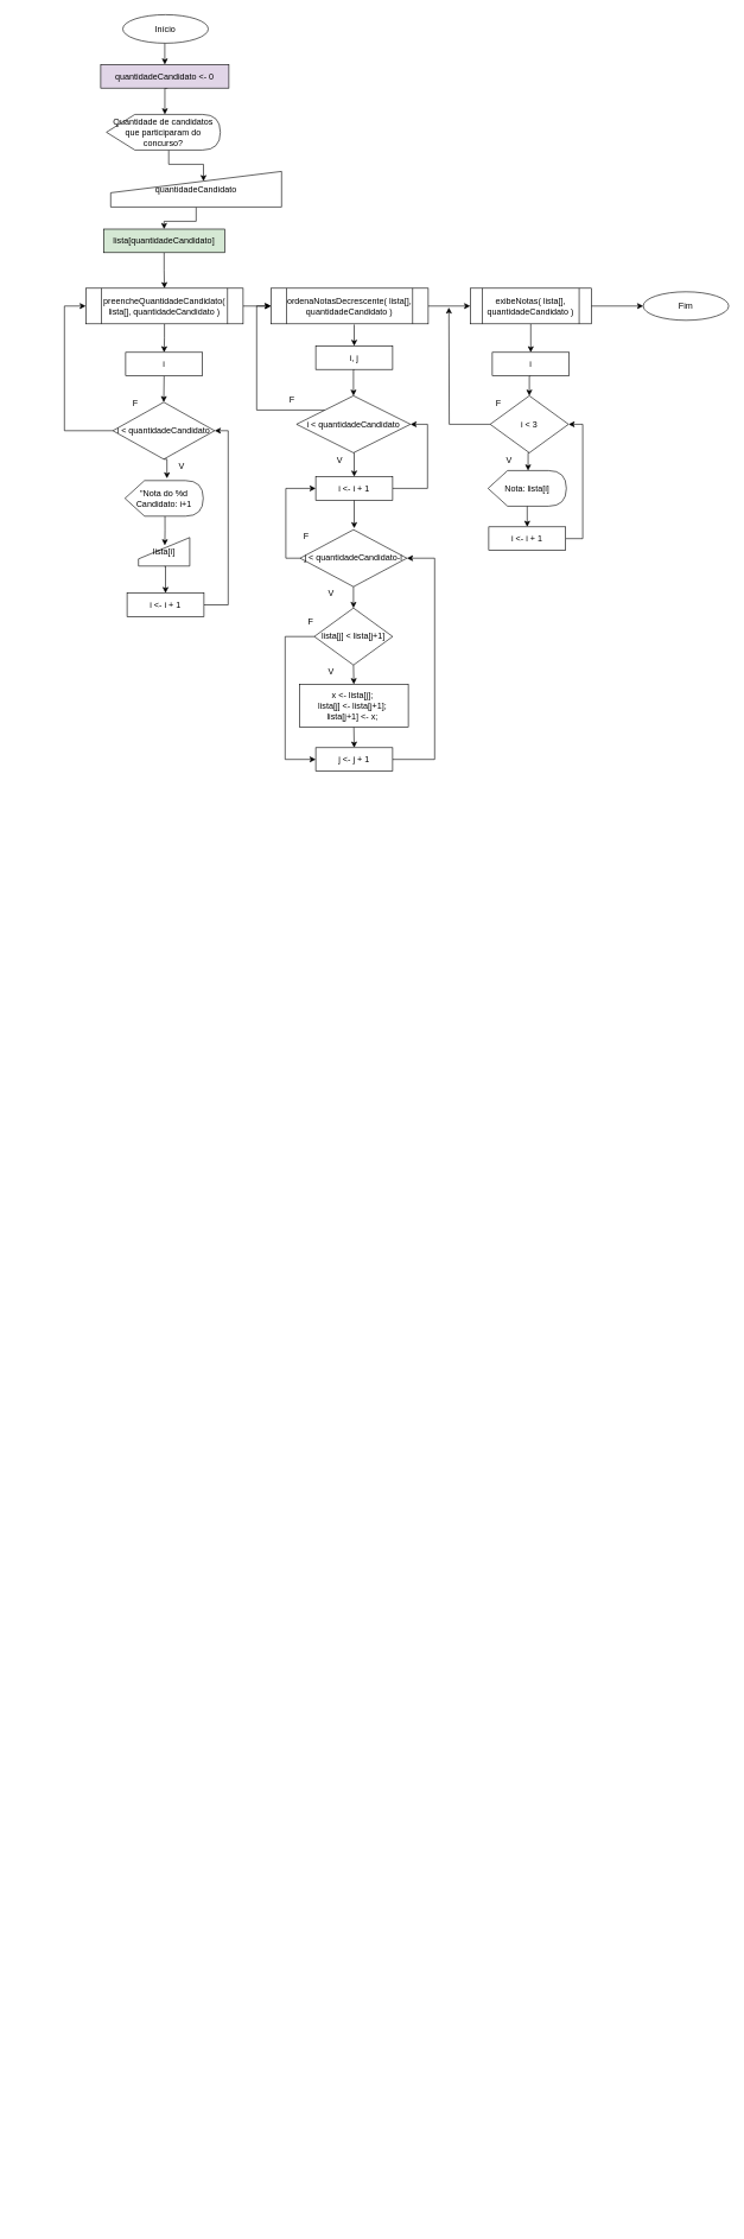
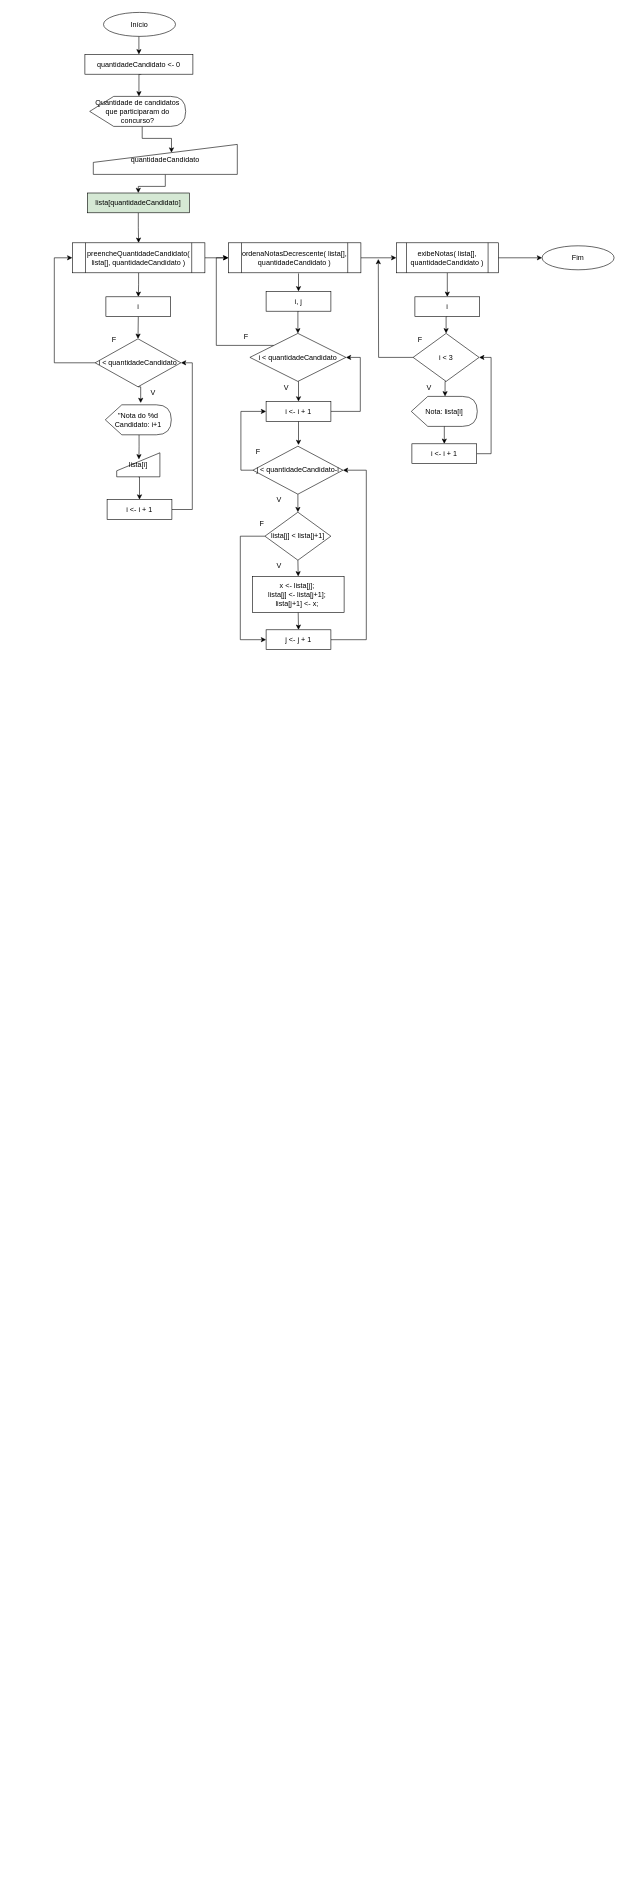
  <mxCell id="0" />
  <mxCell id="1" parent="0" />
  <mxCell id="2" style="edgeStyle=orthogonalEdgeStyle;rounded=0;orthogonalLoop=1;jettySize=auto;html=1;exitX=1;exitY=0.5;exitDx=0;exitDy=0;entryX=0.5;entryY=0;entryDx=0;entryDy=0;" parent="1" edge="1"><mxGeometry relative="1" as="geometry"><mxPoint x="540" y="2771" as="sourcePoint" /></mxGeometry></mxCell>
  <mxCell id="3" style="edgeStyle=orthogonalEdgeStyle;rounded=0;orthogonalLoop=1;jettySize=auto;html=1;exitX=0;exitY=0.5;exitDx=0;exitDy=0;entryX=0;entryY=0;entryDx=40;entryDy=0;entryPerimeter=0;" parent="1" edge="1"><mxGeometry relative="1" as="geometry"><mxPoint x="460" y="2771" as="sourcePoint" /></mxGeometry></mxCell>
  <mxCell id="4" style="edgeStyle=orthogonalEdgeStyle;rounded=0;orthogonalLoop=1;jettySize=auto;html=1;exitX=1;exitY=0.5;exitDx=0;exitDy=0;" parent="1" edge="1"><mxGeometry relative="1" as="geometry"><mxPoint x="620" y="2851" as="sourcePoint" /></mxGeometry></mxCell>
  <mxCell id="5" style="edgeStyle=orthogonalEdgeStyle;rounded=0;orthogonalLoop=1;jettySize=auto;html=1;exitX=0;exitY=0.5;exitDx=0;exitDy=0;entryX=0;entryY=0;entryDx=40;entryDy=0;entryPerimeter=0;" parent="1" edge="1"><mxGeometry relative="1" as="geometry"><mxPoint x="540" y="2851" as="sourcePoint" /></mxGeometry></mxCell>
  <mxCell id="6" style="edgeStyle=orthogonalEdgeStyle;rounded=0;orthogonalLoop=1;jettySize=auto;html=1;exitX=0;exitY=0.5;exitDx=0;exitDy=0;entryX=0;entryY=0;entryDx=40;entryDy=0;entryPerimeter=0;" parent="1" edge="1"><mxGeometry relative="1" as="geometry"><mxPoint x="620" y="2931" as="sourcePoint" /></mxGeometry></mxCell>
  <mxCell id="7" style="edgeStyle=orthogonalEdgeStyle;rounded=0;orthogonalLoop=1;jettySize=auto;html=1;exitX=1;exitY=0.5;exitDx=0;exitDy=0;entryX=0;entryY=0;entryDx=40;entryDy=0;entryPerimeter=0;" parent="1" edge="1"><mxGeometry relative="1" as="geometry"><mxPoint x="700" y="2931" as="sourcePoint" /></mxGeometry></mxCell>
  <mxCell id="8" style="edgeStyle=orthogonalEdgeStyle;rounded=0;orthogonalLoop=1;jettySize=auto;html=1;exitX=1;exitY=0.5;exitDx=0;exitDy=0;entryX=0;entryY=0.5;entryDx=0;entryDy=0;" parent="1" edge="1"><mxGeometry relative="1" as="geometry"><Array as="points"><mxPoint x="200" y="2971" /><mxPoint x="200" y="3121" /><mxPoint x="20" y="3121" /><mxPoint x="20" y="2691" /></Array><mxPoint x="80" y="2691" as="targetPoint" /></mxGeometry></mxCell>
  <mxCell id="9" style="edgeStyle=orthogonalEdgeStyle;rounded=0;orthogonalLoop=1;jettySize=auto;html=1;exitX=0.5;exitY=1;exitDx=0;exitDy=0;entryX=0.5;entryY=0;entryDx=0;entryDy=0;" parent="1" source="10" target="12" edge="1"><mxGeometry relative="1" as="geometry" /></mxCell>
  <mxCell id="10" value="Início" style="ellipse;whiteSpace=wrap;html=1;" parent="1" vertex="1"><mxGeometry x="172" y="20" width="120" height="40" as="geometry" /></mxCell>
  <mxCell id="11" style="edgeStyle=orthogonalEdgeStyle;rounded=0;orthogonalLoop=1;jettySize=auto;html=1;exitX=0.5;exitY=1;exitDx=0;exitDy=0;entryX=0.513;entryY=0;entryDx=0;entryDy=0;entryPerimeter=0;" parent="1" edge="1"><mxGeometry relative="1" as="geometry"><mxPoint x="235" y="123" as="sourcePoint" /><mxPoint x="231.08" y="160" as="targetPoint" /></mxGeometry></mxCell>
- <mxCell id="12" value="quantidadeCandidato &amp;lt;- 0" style="rounded=0;whiteSpace=wrap;html=1;fillColor=#e1d5e7;" parent="1" vertex="1"><mxGeometry x="141" y="90" width="180" height="33" as="geometry" /></mxCell>
+ <mxCell id="12" value="quantidadeCandidato &amp;lt;- 0" style="rounded=0;whiteSpace=wrap;html=1;" parent="1" vertex="1"><mxGeometry x="141" y="90" width="180" height="33" as="geometry" /></mxCell>
  <mxCell id="13" style="edgeStyle=orthogonalEdgeStyle;rounded=0;orthogonalLoop=1;jettySize=auto;html=1;exitX=0.5;exitY=1;exitDx=0;exitDy=0;entryX=0.5;entryY=0;entryDx=0;entryDy=0;" parent="1" source="15" target="17" edge="1"><mxGeometry relative="1" as="geometry" /></mxCell>
  <mxCell id="14" style="edgeStyle=orthogonalEdgeStyle;rounded=0;orthogonalLoop=1;jettySize=auto;html=1;exitX=1;exitY=0.5;exitDx=0;exitDy=0;entryX=0;entryY=0.5;entryDx=0;entryDy=0;" parent="1" source="15" target="48" edge="1"><mxGeometry relative="1" as="geometry" /></mxCell>
  <mxCell id="15" value="preencheQuantidadeCandidato( lista[], quantidadeCandidato )" style="shape=process;whiteSpace=wrap;html=1;backgroundOutline=1;" parent="1" vertex="1"><mxGeometry x="120" y="404" width="221" height="50" as="geometry" /></mxCell>
  <mxCell id="16" style="edgeStyle=orthogonalEdgeStyle;rounded=0;orthogonalLoop=1;jettySize=auto;html=1;exitX=0.5;exitY=1;exitDx=0;exitDy=0;entryX=0.5;entryY=0;entryDx=0;entryDy=0;" parent="1" source="17" target="20" edge="1"><mxGeometry relative="1" as="geometry" /></mxCell>
  <mxCell id="17" value="i" style="rounded=0;whiteSpace=wrap;html=1;" parent="1" vertex="1"><mxGeometry x="176" y="494" width="108" height="33" as="geometry" /></mxCell>
  <mxCell id="18" style="edgeStyle=orthogonalEdgeStyle;rounded=0;orthogonalLoop=1;jettySize=auto;html=1;exitX=0;exitY=0.5;exitDx=0;exitDy=0;entryX=0;entryY=0.5;entryDx=0;entryDy=0;" parent="1" source="20" target="15" edge="1"><mxGeometry relative="1" as="geometry"><Array as="points"><mxPoint x="90" y="604" /><mxPoint x="90" y="429" /></Array></mxGeometry></mxCell>
  <mxCell id="19" style="edgeStyle=orthogonalEdgeStyle;rounded=0;orthogonalLoop=1;jettySize=auto;html=1;exitX=0.5;exitY=1;exitDx=0;exitDy=0;" parent="1" source="20" edge="1"><mxGeometry relative="1" as="geometry"><mxPoint x="234" y="671" as="targetPoint" /></mxGeometry></mxCell>
  <mxCell id="20" value="i &amp;lt; quantidadeCandidato" style="rhombus;whiteSpace=wrap;html=1;" parent="1" vertex="1"><mxGeometry x="158" y="564" width="143" height="80" as="geometry" /></mxCell>
  <mxCell id="21" style="edgeStyle=orthogonalEdgeStyle;rounded=0;orthogonalLoop=1;jettySize=auto;html=1;exitX=0;exitY=0;exitDx=56.25;exitDy=50;exitPerimeter=0;entryX=0.514;entryY=0.275;entryDx=0;entryDy=0;entryPerimeter=0;" parent="1" source="22" target="24" edge="1"><mxGeometry relative="1" as="geometry" /></mxCell>
  <mxCell id="22" value="&quot;Nota do %d Candidato: i+1" style="shape=display;whiteSpace=wrap;html=1;" parent="1" vertex="1"><mxGeometry x="175" y="674" width="110" height="50" as="geometry" /></mxCell>
  <mxCell id="23" style="edgeStyle=orthogonalEdgeStyle;rounded=0;orthogonalLoop=1;jettySize=auto;html=1;exitX=0.5;exitY=1;exitDx=0;exitDy=0;entryX=0.5;entryY=0;entryDx=0;entryDy=0;" parent="1" source="24" target="69" edge="1"><mxGeometry relative="1" as="geometry" /></mxCell>
  <mxCell id="24" value="lista[i]" style="shape=manualInput;whiteSpace=wrap;html=1;" parent="1" vertex="1"><mxGeometry x="194" y="754" width="72" height="40" as="geometry" /></mxCell>
  <mxCell id="25" style="edgeStyle=orthogonalEdgeStyle;rounded=0;orthogonalLoop=1;jettySize=auto;html=1;exitX=0;exitY=0;exitDx=0;exitDy=0;entryX=0;entryY=0.5;entryDx=0;entryDy=0;" parent="1" source="27" target="48" edge="1"><mxGeometry relative="1" as="geometry"><Array as="points"><mxPoint x="360" y="575" /><mxPoint x="360" y="429" /></Array></mxGeometry></mxCell>
  <mxCell id="26" style="edgeStyle=orthogonalEdgeStyle;rounded=0;orthogonalLoop=1;jettySize=auto;html=1;exitX=0.5;exitY=1;exitDx=0;exitDy=0;entryX=0.5;entryY=0;entryDx=0;entryDy=0;" parent="1" source="27" target="74" edge="1"><mxGeometry relative="1" as="geometry" /></mxCell>
  <mxCell id="27" value="i &amp;lt; quantidadeCandidato" style="rhombus;whiteSpace=wrap;html=1;" parent="1" vertex="1"><mxGeometry x="416" y="555" width="160" height="80" as="geometry" /></mxCell>
  <mxCell id="28" value="F" style="text;html=1;strokeColor=none;fillColor=none;align=center;verticalAlign=middle;whiteSpace=wrap;rounded=0;" parent="1" vertex="1"><mxGeometry x="410" y="743" width="40" height="20" as="geometry" /></mxCell>
  <mxCell id="29" value="V" style="text;html=1;strokeColor=none;fillColor=none;align=center;verticalAlign=middle;whiteSpace=wrap;rounded=0;" parent="1" vertex="1"><mxGeometry x="240" y="644" width="30" height="20" as="geometry" /></mxCell>
  <mxCell id="30" value="Fim" style="ellipse;whiteSpace=wrap;html=1;" parent="1" vertex="1"><mxGeometry x="903" y="409" width="120" height="40" as="geometry" /></mxCell>
  <mxCell id="31" style="edgeStyle=orthogonalEdgeStyle;rounded=0;orthogonalLoop=1;jettySize=auto;html=1;exitX=0.5;exitY=1;exitDx=0;exitDy=0;entryX=0.5;entryY=0;entryDx=0;entryDy=0;" parent="1" source="32" target="27" edge="1"><mxGeometry relative="1" as="geometry" /></mxCell>
  <mxCell id="32" value="i, j" style="rounded=0;whiteSpace=wrap;html=1;" parent="1" vertex="1"><mxGeometry x="443" y="485" width="108" height="33" as="geometry" /></mxCell>
  <mxCell id="33" style="edgeStyle=orthogonalEdgeStyle;rounded=0;orthogonalLoop=1;jettySize=auto;html=1;exitX=0.5;exitY=1;exitDx=0;exitDy=0;entryX=0.5;entryY=0;entryDx=0;entryDy=0;" parent="1" source="35" target="38" edge="1"><mxGeometry relative="1" as="geometry" /></mxCell>
  <mxCell id="34" style="edgeStyle=orthogonalEdgeStyle;rounded=0;orthogonalLoop=1;jettySize=auto;html=1;exitX=0;exitY=0.5;exitDx=0;exitDy=0;entryX=0;entryY=0.5;entryDx=0;entryDy=0;" parent="1" source="35" target="74" edge="1"><mxGeometry relative="1" as="geometry" /></mxCell>
  <mxCell id="35" value="j &amp;lt; quantidadeCandidato-i" style="rhombus;whiteSpace=wrap;html=1;" parent="1" vertex="1"><mxGeometry x="421" y="743" width="150" height="80" as="geometry" /></mxCell>
  <mxCell id="36" style="edgeStyle=orthogonalEdgeStyle;rounded=0;orthogonalLoop=1;jettySize=auto;html=1;exitX=0.5;exitY=1;exitDx=0;exitDy=0;entryX=0.5;entryY=0;entryDx=0;entryDy=0;" parent="1" source="38" target="40" edge="1"><mxGeometry relative="1" as="geometry" /></mxCell>
  <mxCell id="37" style="edgeStyle=orthogonalEdgeStyle;rounded=0;orthogonalLoop=1;jettySize=auto;html=1;exitX=0;exitY=0.5;exitDx=0;exitDy=0;entryX=0;entryY=0.5;entryDx=0;entryDy=0;" parent="1" source="38" target="71" edge="1"><mxGeometry relative="1" as="geometry"><Array as="points"><mxPoint x="400" y="893" /><mxPoint x="400" y="1066" /></Array></mxGeometry></mxCell>
  <mxCell id="38" value="lista[j] &amp;lt; lista[j+1]" style="rhombus;whiteSpace=wrap;html=1;" parent="1" vertex="1"><mxGeometry x="441" y="853" width="110" height="80" as="geometry" /></mxCell>
  <mxCell id="39" style="edgeStyle=orthogonalEdgeStyle;rounded=0;orthogonalLoop=1;jettySize=auto;html=1;exitX=0.5;exitY=1;exitDx=0;exitDy=0;entryX=0.5;entryY=0;entryDx=0;entryDy=0;" parent="1" source="40" target="71" edge="1"><mxGeometry relative="1" as="geometry" /></mxCell>
  <mxCell id="40" value="&lt;div&gt;x &amp;lt;- lista[j];&lt;span style=&quot;background-color: initial;&quot;&gt;&amp;nbsp;&lt;/span&gt;&lt;/div&gt;lista&lt;span style=&quot;background-color: initial;&quot;&gt;[j] &amp;lt;- lista[j+1];&amp;nbsp;&lt;/span&gt;&lt;br&gt;&lt;div&gt;&lt;span style=&quot;&quot;&gt;&lt;/span&gt;&lt;/div&gt;lista&lt;span style=&quot;background-color: initial;&quot;&gt;[j+1] &amp;lt;- x;&amp;nbsp;&lt;/span&gt;" style="rounded=0;whiteSpace=wrap;html=1;" parent="1" vertex="1"><mxGeometry x="420" y="960" width="153" height="60" as="geometry" /></mxCell>
  <mxCell id="41" value="V" style="text;html=1;strokeColor=none;fillColor=none;align=center;verticalAlign=middle;whiteSpace=wrap;rounded=0;" parent="1" vertex="1"><mxGeometry x="450" y="823" width="30" height="20" as="geometry" /></mxCell>
  <mxCell id="42" value="V" style="text;html=1;strokeColor=none;fillColor=none;align=center;verticalAlign=middle;whiteSpace=wrap;rounded=0;" parent="1" vertex="1"><mxGeometry x="462" y="635" width="30" height="20" as="geometry" /></mxCell>
  <mxCell id="43" value="F" style="text;html=1;strokeColor=none;fillColor=none;align=center;verticalAlign=middle;whiteSpace=wrap;rounded=0;" parent="1" vertex="1"><mxGeometry x="390" y="551" width="40" height="20" as="geometry" /></mxCell>
  <mxCell id="44" value="V" style="text;html=1;strokeColor=none;fillColor=none;align=center;verticalAlign=middle;whiteSpace=wrap;rounded=0;" parent="1" vertex="1"><mxGeometry x="450" y="933" width="30" height="20" as="geometry" /></mxCell>
  <mxCell id="45" value="F" style="text;html=1;strokeColor=none;fillColor=none;align=center;verticalAlign=middle;whiteSpace=wrap;rounded=0;" parent="1" vertex="1"><mxGeometry x="416" y="862" width="40" height="20" as="geometry" /></mxCell>
  <mxCell id="46" style="edgeStyle=orthogonalEdgeStyle;rounded=0;orthogonalLoop=1;jettySize=auto;html=1;exitX=0.5;exitY=1;exitDx=0;exitDy=0;entryX=0.5;entryY=0;entryDx=0;entryDy=0;" parent="1" target="32" edge="1"><mxGeometry relative="1" as="geometry"><mxPoint x="497" y="455" as="sourcePoint" /></mxGeometry></mxCell>
  <mxCell id="47" style="edgeStyle=orthogonalEdgeStyle;rounded=0;orthogonalLoop=1;jettySize=auto;html=1;exitX=1;exitY=0.5;exitDx=0;exitDy=0;entryX=0;entryY=0.5;entryDx=0;entryDy=0;" parent="1" source="48" target="51" edge="1"><mxGeometry relative="1" as="geometry" /></mxCell>
  <mxCell id="48" value="ordenaNotasDecrescente( lista[], quantidadeCandidato )" style="shape=process;whiteSpace=wrap;html=1;backgroundOutline=1;" parent="1" vertex="1"><mxGeometry x="380" y="404" width="221" height="50" as="geometry" /></mxCell>
  <mxCell id="49" style="edgeStyle=orthogonalEdgeStyle;rounded=0;orthogonalLoop=1;jettySize=auto;html=1;exitX=1;exitY=0.5;exitDx=0;exitDy=0;entryX=0;entryY=0.5;entryDx=0;entryDy=0;" parent="1" source="51" target="30" edge="1"><mxGeometry relative="1" as="geometry" /></mxCell>
  <mxCell id="50" style="edgeStyle=orthogonalEdgeStyle;rounded=0;orthogonalLoop=1;jettySize=auto;html=1;exitX=0.5;exitY=1;exitDx=0;exitDy=0;entryX=0.5;entryY=0;entryDx=0;entryDy=0;" parent="1" source="51" target="53" edge="1"><mxGeometry relative="1" as="geometry" /></mxCell>
  <mxCell id="51" value="exibeNotas( lista[], quantidadeCandidato )" style="shape=process;whiteSpace=wrap;html=1;backgroundOutline=1;" parent="1" vertex="1"><mxGeometry x="660" y="404" width="170" height="50" as="geometry" /></mxCell>
  <mxCell id="52" style="edgeStyle=orthogonalEdgeStyle;rounded=0;orthogonalLoop=1;jettySize=auto;html=1;exitX=0.5;exitY=1;exitDx=0;exitDy=0;entryX=0.5;entryY=0;entryDx=0;entryDy=0;" parent="1" source="53" target="57" edge="1"><mxGeometry relative="1" as="geometry" /></mxCell>
  <mxCell id="53" value="i" style="rounded=0;whiteSpace=wrap;html=1;" parent="1" vertex="1"><mxGeometry x="691" y="494" width="108" height="33" as="geometry" /></mxCell>
  <mxCell id="54" value="F" style="text;html=1;strokeColor=none;fillColor=none;align=center;verticalAlign=middle;whiteSpace=wrap;rounded=0;" parent="1" vertex="1"><mxGeometry x="170" y="555" width="40" height="20" as="geometry" /></mxCell>
  <mxCell id="55" style="edgeStyle=orthogonalEdgeStyle;rounded=0;orthogonalLoop=1;jettySize=auto;html=1;exitX=0.5;exitY=1;exitDx=0;exitDy=0;entryX=0;entryY=0;entryDx=56.25;entryDy=0;entryPerimeter=0;" parent="1" source="57" target="59" edge="1"><mxGeometry relative="1" as="geometry" /></mxCell>
  <mxCell id="56" style="edgeStyle=orthogonalEdgeStyle;rounded=0;orthogonalLoop=1;jettySize=auto;html=1;exitX=0;exitY=0.5;exitDx=0;exitDy=0;" parent="1" source="57" edge="1"><mxGeometry relative="1" as="geometry"><mxPoint x="630" y="431" as="targetPoint" /></mxGeometry></mxCell>
  <mxCell id="57" value="i &amp;lt; 3" style="rhombus;whiteSpace=wrap;html=1;" parent="1" vertex="1"><mxGeometry x="688" y="555" width="110" height="80" as="geometry" /></mxCell>
  <mxCell id="58" style="edgeStyle=orthogonalEdgeStyle;rounded=0;orthogonalLoop=1;jettySize=auto;html=1;exitX=0;exitY=0;exitDx=56.25;exitDy=50;exitPerimeter=0;entryX=0.5;entryY=0;entryDx=0;entryDy=0;" parent="1" source="59" target="76" edge="1"><mxGeometry relative="1" as="geometry" /></mxCell>
  <mxCell id="59" value="Nota: lista[i]" style="shape=display;whiteSpace=wrap;html=1;" parent="1" vertex="1"><mxGeometry x="685" y="660" width="110" height="50" as="geometry" /></mxCell>
  <mxCell id="60" value="F" style="text;html=1;strokeColor=none;fillColor=none;align=center;verticalAlign=middle;whiteSpace=wrap;rounded=0;" parent="1" vertex="1"><mxGeometry x="680" y="555" width="40" height="20" as="geometry" /></mxCell>
  <mxCell id="61" value="V" style="text;html=1;strokeColor=none;fillColor=none;align=center;verticalAlign=middle;whiteSpace=wrap;rounded=0;" parent="1" vertex="1"><mxGeometry x="700" y="635" width="30" height="20" as="geometry" /></mxCell>
  <mxCell id="62" style="edgeStyle=orthogonalEdgeStyle;rounded=0;orthogonalLoop=1;jettySize=auto;html=1;exitX=0;exitY=0;exitDx=87.5;exitDy=50;exitPerimeter=0;entryX=0.543;entryY=0.275;entryDx=0;entryDy=0;entryPerimeter=0;" parent="1" source="63" target="65" edge="1"><mxGeometry relative="1" as="geometry" /></mxCell>
  <mxCell id="63" value="Quantidade de candidatos que participaram do concurso?" style="shape=display;whiteSpace=wrap;html=1;" parent="1" vertex="1"><mxGeometry x="149" y="160" width="160" height="50" as="geometry" /></mxCell>
  <mxCell id="64" style="edgeStyle=orthogonalEdgeStyle;rounded=0;orthogonalLoop=1;jettySize=auto;html=1;exitX=0.5;exitY=1;exitDx=0;exitDy=0;entryX=0.5;entryY=0;entryDx=0;entryDy=0;" parent="1" source="65" target="67" edge="1"><mxGeometry relative="1" as="geometry" /></mxCell>
  <mxCell id="65" value="quantidadeCandidato" style="shape=manualInput;whiteSpace=wrap;html=1;" parent="1" vertex="1"><mxGeometry x="155" y="240" width="240" height="50" as="geometry" /></mxCell>
  <mxCell id="66" style="edgeStyle=orthogonalEdgeStyle;rounded=0;orthogonalLoop=1;jettySize=auto;html=1;exitX=0.5;exitY=1;exitDx=0;exitDy=0;entryX=0.5;entryY=0;entryDx=0;entryDy=0;" parent="1" source="67" target="15" edge="1"><mxGeometry relative="1" as="geometry" /></mxCell>
  <mxCell id="67" value="lista[quantidadeCandidato]" style="rounded=0;whiteSpace=wrap;html=1;fillColor=#d5e8d4;" parent="1" vertex="1"><mxGeometry x="145" y="321" width="170" height="33" as="geometry" /></mxCell>
  <mxCell id="68" style="edgeStyle=orthogonalEdgeStyle;rounded=0;orthogonalLoop=1;jettySize=auto;html=1;exitX=1;exitY=0.5;exitDx=0;exitDy=0;entryX=1;entryY=0.5;entryDx=0;entryDy=0;" parent="1" source="69" target="20" edge="1"><mxGeometry relative="1" as="geometry"><Array as="points"><mxPoint x="320" y="849" /><mxPoint x="320" y="604" /></Array></mxGeometry></mxCell>
  <mxCell id="69" value="i &amp;lt;- i + 1" style="rounded=0;whiteSpace=wrap;html=1;" parent="1" vertex="1"><mxGeometry x="178" y="832" width="108" height="33" as="geometry" /></mxCell>
  <mxCell id="70" style="edgeStyle=orthogonalEdgeStyle;rounded=0;orthogonalLoop=1;jettySize=auto;html=1;exitX=1;exitY=0.5;exitDx=0;exitDy=0;entryX=1;entryY=0.5;entryDx=0;entryDy=0;" parent="1" source="71" target="35" edge="1"><mxGeometry relative="1" as="geometry"><Array as="points"><mxPoint x="610" y="1066" /><mxPoint x="610" y="783" /></Array></mxGeometry></mxCell>
  <mxCell id="71" value="j &amp;lt;- j + 1" style="rounded=0;whiteSpace=wrap;html=1;" parent="1" vertex="1"><mxGeometry x="443" y="1049" width="108" height="33" as="geometry" /></mxCell>
  <mxCell id="72" style="edgeStyle=orthogonalEdgeStyle;rounded=0;orthogonalLoop=1;jettySize=auto;html=1;exitX=0.5;exitY=1;exitDx=0;exitDy=0;" parent="1" source="74" edge="1"><mxGeometry relative="1" as="geometry"><mxPoint x="497" y="741" as="targetPoint" /></mxGeometry></mxCell>
  <mxCell id="73" style="edgeStyle=orthogonalEdgeStyle;rounded=0;orthogonalLoop=1;jettySize=auto;html=1;exitX=1;exitY=0.5;exitDx=0;exitDy=0;entryX=1;entryY=0.5;entryDx=0;entryDy=0;" parent="1" source="74" target="27" edge="1"><mxGeometry relative="1" as="geometry"><Array as="points"><mxPoint x="600" y="685" /><mxPoint x="600" y="595" /></Array></mxGeometry></mxCell>
  <mxCell id="74" value="i &amp;lt;- i + 1" style="rounded=0;whiteSpace=wrap;html=1;" parent="1" vertex="1"><mxGeometry x="443" y="668.5" width="108" height="33" as="geometry" /></mxCell>
  <mxCell id="75" style="edgeStyle=orthogonalEdgeStyle;rounded=0;orthogonalLoop=1;jettySize=auto;html=1;exitX=1;exitY=0.5;exitDx=0;exitDy=0;entryX=1;entryY=0.5;entryDx=0;entryDy=0;" parent="1" source="76" target="57" edge="1"><mxGeometry relative="1" as="geometry" /></mxCell>
  <mxCell id="76" value="i &amp;lt;- i + 1" style="rounded=0;whiteSpace=wrap;html=1;" parent="1" vertex="1"><mxGeometry x="686" y="739" width="108" height="33" as="geometry" /></mxCell>
